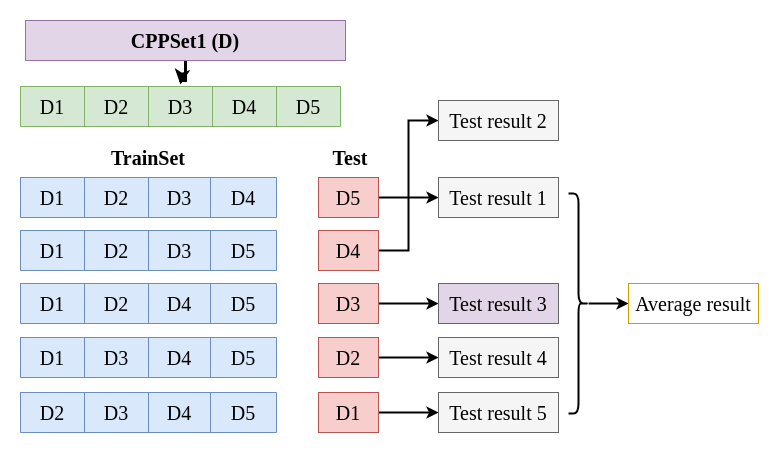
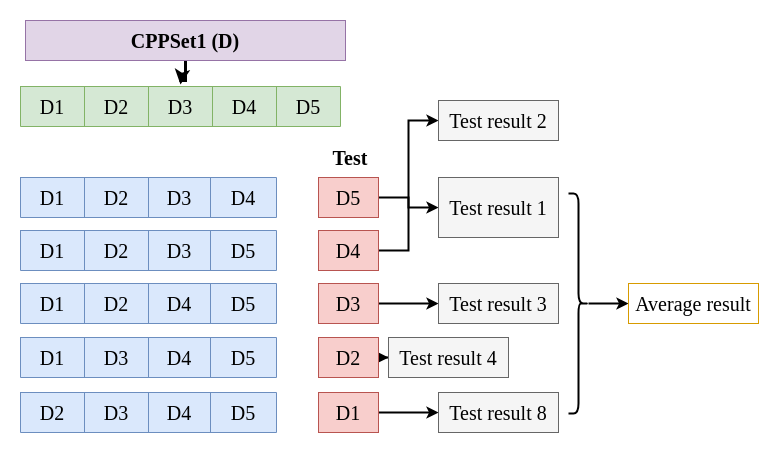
  <mxCell id="0" />
  <mxCell id="1" parent="0" />
  <mxCell id="2" style="edgeStyle=orthogonalEdgeStyle;rounded=0;orthogonalLoop=1;jettySize=auto;html=1;strokeWidth=3;" edge="1" parent="1" source="3"><mxGeometry relative="1" as="geometry"><mxPoint x="180" y="84" as="targetPoint" /></mxGeometry></mxCell>
  <mxCell id="3" value="CPPSet1 (D)" style="rounded=0;whiteSpace=wrap;html=1;fontSize=20;fontFamily=Times New Roman;fontStyle=1;fillColor=#e1d5e7;strokeColor=#9673a6;" vertex="1" parent="1"><mxGeometry x="25" y="20" width="320" height="40" as="geometry" /></mxCell>
  <mxCell id="4" value="" style="shape=table;startSize=0;container=1;collapsible=0;childLayout=tableLayout;fontSize=20;fontFamily=Times New Roman;fillColor=#d5e8d4;strokeColor=#82b366;" vertex="1" parent="1"><mxGeometry x="20" y="86" width="320" height="40" as="geometry" /></mxCell>
  <mxCell id="5" value="" style="shape=tableRow;horizontal=0;startSize=0;swimlaneHead=0;swimlaneBody=0;strokeColor=inherit;top=0;left=0;bottom=0;right=0;collapsible=0;dropTarget=0;fillColor=none;points=[[0,0.5],[1,0.5]];portConstraint=eastwest;fontSize=16;fontFamily=Times New Roman;" vertex="1" parent="4"><mxGeometry width="320" height="40" as="geometry" /></mxCell>
  <mxCell id="6" value="&lt;font style=&quot;font-size: 20px;&quot;&gt;D1&lt;/font&gt;" style="shape=partialRectangle;html=1;whiteSpace=wrap;connectable=0;strokeColor=inherit;overflow=hidden;fillColor=none;top=0;left=0;bottom=0;right=0;pointerEvents=1;fontSize=16;fontFamily=Times New Roman;" vertex="1" parent="5"><mxGeometry width="64" height="40" as="geometry"><mxRectangle width="64" height="40" as="alternateBounds" /></mxGeometry></mxCell>
  <mxCell id="7" value="&lt;font style=&quot;font-size: 20px;&quot;&gt;D2&lt;/font&gt;" style="shape=partialRectangle;html=1;whiteSpace=wrap;connectable=0;strokeColor=inherit;overflow=hidden;fillColor=none;top=0;left=0;bottom=0;right=0;pointerEvents=1;fontSize=16;fontFamily=Times New Roman;" vertex="1" parent="5"><mxGeometry x="64" width="64" height="40" as="geometry"><mxRectangle width="64" height="40" as="alternateBounds" /></mxGeometry></mxCell>
  <mxCell id="8" value="&lt;font style=&quot;font-size: 20px;&quot;&gt;D3&lt;/font&gt;" style="shape=partialRectangle;html=1;whiteSpace=wrap;connectable=0;strokeColor=inherit;overflow=hidden;fillColor=none;top=0;left=0;bottom=0;right=0;pointerEvents=1;fontSize=16;fontFamily=Times New Roman;" vertex="1" parent="5"><mxGeometry x="128" width="64" height="40" as="geometry"><mxRectangle width="64" height="40" as="alternateBounds" /></mxGeometry></mxCell>
  <mxCell id="9" value="&lt;font style=&quot;font-size: 20px;&quot;&gt;D4&lt;/font&gt;" style="shape=partialRectangle;html=1;whiteSpace=wrap;connectable=0;strokeColor=inherit;overflow=hidden;fillColor=none;top=0;left=0;bottom=0;right=0;pointerEvents=1;fontSize=16;fontFamily=Times New Roman;" vertex="1" parent="5"><mxGeometry x="192" width="64" height="40" as="geometry"><mxRectangle width="64" height="40" as="alternateBounds" /></mxGeometry></mxCell>
  <mxCell id="10" value="&lt;font style=&quot;font-size: 20px;&quot;&gt;D5&lt;/font&gt;" style="shape=partialRectangle;html=1;whiteSpace=wrap;connectable=0;strokeColor=inherit;overflow=hidden;fillColor=none;top=0;left=0;bottom=0;right=0;pointerEvents=1;fontSize=16;fontFamily=Times New Roman;" vertex="1" parent="5"><mxGeometry x="256" width="64" height="40" as="geometry"><mxRectangle width="64" height="40" as="alternateBounds" /></mxGeometry></mxCell>
  <mxCell id="11" value="" style="shape=table;startSize=0;container=1;collapsible=0;childLayout=tableLayout;fontSize=20;fontFamily=Times New Roman;fillColor=#dae8fc;strokeColor=#6c8ebf;" vertex="1" parent="1"><mxGeometry x="20" y="177" width="256" height="40" as="geometry" /></mxCell>
  <mxCell id="12" value="" style="shape=tableRow;horizontal=0;startSize=0;swimlaneHead=0;swimlaneBody=0;strokeColor=inherit;top=0;left=0;bottom=0;right=0;collapsible=0;dropTarget=0;fillColor=none;points=[[0,0.5],[1,0.5]];portConstraint=eastwest;fontSize=16;fontFamily=Times New Roman;" vertex="1" parent="11"><mxGeometry width="256" height="40" as="geometry" /></mxCell>
  <mxCell id="13" value="&lt;font style=&quot;font-size: 20px;&quot;&gt;D1&lt;/font&gt;" style="shape=partialRectangle;html=1;whiteSpace=wrap;connectable=0;strokeColor=inherit;overflow=hidden;fillColor=none;top=0;left=0;bottom=0;right=0;pointerEvents=1;fontSize=16;fontFamily=Times New Roman;" vertex="1" parent="12"><mxGeometry width="64" height="40" as="geometry"><mxRectangle width="64" height="40" as="alternateBounds" /></mxGeometry></mxCell>
  <mxCell id="14" value="&lt;font style=&quot;font-size: 20px;&quot;&gt;D2&lt;/font&gt;" style="shape=partialRectangle;html=1;whiteSpace=wrap;connectable=0;strokeColor=inherit;overflow=hidden;fillColor=none;top=0;left=0;bottom=0;right=0;pointerEvents=1;fontSize=16;fontFamily=Times New Roman;" vertex="1" parent="12"><mxGeometry x="64" width="64" height="40" as="geometry"><mxRectangle width="64" height="40" as="alternateBounds" /></mxGeometry></mxCell>
  <mxCell id="15" value="&lt;font style=&quot;font-size: 20px;&quot;&gt;D3&lt;/font&gt;" style="shape=partialRectangle;html=1;whiteSpace=wrap;connectable=0;strokeColor=inherit;overflow=hidden;fillColor=none;top=0;left=0;bottom=0;right=0;pointerEvents=1;fontSize=16;fontFamily=Times New Roman;" vertex="1" parent="12"><mxGeometry x="128" width="62" height="40" as="geometry"><mxRectangle width="62" height="40" as="alternateBounds" /></mxGeometry></mxCell>
  <mxCell id="16" value="&lt;font style=&quot;font-size: 20px;&quot;&gt;D4&lt;/font&gt;" style="shape=partialRectangle;html=1;whiteSpace=wrap;connectable=0;strokeColor=inherit;overflow=hidden;fillColor=none;top=0;left=0;bottom=0;right=0;pointerEvents=1;fontSize=16;fontFamily=Times New Roman;" vertex="1" parent="12"><mxGeometry x="190" width="66" height="40" as="geometry"><mxRectangle width="66" height="40" as="alternateBounds" /></mxGeometry></mxCell>
  <mxCell id="17" value="" style="edgeStyle=orthogonalEdgeStyle;rounded=0;orthogonalLoop=1;jettySize=auto;html=1;entryX=0;entryY=0.5;entryDx=0;entryDy=0;strokeWidth=2;" edge="1" parent="1" source="18" target="53"><mxGeometry relative="1" as="geometry" /></mxCell>
  <mxCell id="18" value="&lt;font style=&quot;font-size: 20px;&quot;&gt;D5&lt;/font&gt;" style="rounded=0;whiteSpace=wrap;html=1;fillColor=#f8cecc;strokeColor=#b85450;fontFamily=Times New Roman;" vertex="1" parent="1"><mxGeometry x="318" y="177" width="60" height="40" as="geometry" /></mxCell>
  <mxCell id="19" value="" style="shape=table;startSize=0;container=1;collapsible=0;childLayout=tableLayout;fontSize=20;fontFamily=Times New Roman;fillColor=#dae8fc;strokeColor=#6c8ebf;" vertex="1" parent="1"><mxGeometry x="20" y="230" width="256" height="40" as="geometry" /></mxCell>
  <mxCell id="20" value="" style="shape=tableRow;horizontal=0;startSize=0;swimlaneHead=0;swimlaneBody=0;strokeColor=inherit;top=0;left=0;bottom=0;right=0;collapsible=0;dropTarget=0;fillColor=none;points=[[0,0.5],[1,0.5]];portConstraint=eastwest;fontSize=16;fontFamily=Times New Roman;" vertex="1" parent="19"><mxGeometry width="256" height="40" as="geometry" /></mxCell>
  <mxCell id="21" value="&lt;font style=&quot;font-size: 20px;&quot;&gt;D1&lt;/font&gt;" style="shape=partialRectangle;html=1;whiteSpace=wrap;connectable=0;strokeColor=inherit;overflow=hidden;fillColor=none;top=0;left=0;bottom=0;right=0;pointerEvents=1;fontSize=16;fontFamily=Times New Roman;" vertex="1" parent="20"><mxGeometry width="64" height="40" as="geometry"><mxRectangle width="64" height="40" as="alternateBounds" /></mxGeometry></mxCell>
  <mxCell id="22" value="&lt;font style=&quot;font-size: 20px;&quot;&gt;D2&lt;/font&gt;" style="shape=partialRectangle;html=1;whiteSpace=wrap;connectable=0;strokeColor=inherit;overflow=hidden;fillColor=none;top=0;left=0;bottom=0;right=0;pointerEvents=1;fontSize=16;fontFamily=Times New Roman;" vertex="1" parent="20"><mxGeometry x="64" width="64" height="40" as="geometry"><mxRectangle width="64" height="40" as="alternateBounds" /></mxGeometry></mxCell>
  <mxCell id="23" value="&lt;font style=&quot;font-size: 20px;&quot;&gt;D3&lt;/font&gt;" style="shape=partialRectangle;html=1;whiteSpace=wrap;connectable=0;strokeColor=inherit;overflow=hidden;fillColor=none;top=0;left=0;bottom=0;right=0;pointerEvents=1;fontSize=16;fontFamily=Times New Roman;" vertex="1" parent="20"><mxGeometry x="128" width="62" height="40" as="geometry"><mxRectangle width="62" height="40" as="alternateBounds" /></mxGeometry></mxCell>
  <mxCell id="24" value="&lt;font style=&quot;font-size: 20px;&quot;&gt;D5&lt;/font&gt;" style="shape=partialRectangle;html=1;whiteSpace=wrap;connectable=0;strokeColor=inherit;overflow=hidden;fillColor=none;top=0;left=0;bottom=0;right=0;pointerEvents=1;fontSize=16;fontFamily=Times New Roman;" vertex="1" parent="20"><mxGeometry x="190" width="66" height="40" as="geometry"><mxRectangle width="66" height="40" as="alternateBounds" /></mxGeometry></mxCell>
  <mxCell id="25" value="" style="edgeStyle=orthogonalEdgeStyle;rounded=0;orthogonalLoop=1;jettySize=auto;html=1;entryX=0;entryY=0.5;entryDx=0;entryDy=0;strokeWidth=2;" edge="1" parent="1" source="26" target="54"><mxGeometry relative="1" as="geometry" /></mxCell>
  <mxCell id="26" value="&lt;font style=&quot;font-size: 20px;&quot;&gt;D4&lt;/font&gt;" style="rounded=0;whiteSpace=wrap;html=1;fillColor=#f8cecc;strokeColor=#b85450;fontFamily=Times New Roman;" vertex="1" parent="1"><mxGeometry x="318" y="230" width="60" height="40" as="geometry" /></mxCell>
  <mxCell id="27" value="" style="shape=table;startSize=0;container=1;collapsible=0;childLayout=tableLayout;fontSize=20;fontFamily=Times New Roman;fillColor=#dae8fc;strokeColor=#6c8ebf;" vertex="1" parent="1"><mxGeometry x="20" y="283" width="256" height="40" as="geometry" /></mxCell>
  <mxCell id="28" value="" style="shape=tableRow;horizontal=0;startSize=0;swimlaneHead=0;swimlaneBody=0;strokeColor=inherit;top=0;left=0;bottom=0;right=0;collapsible=0;dropTarget=0;fillColor=none;points=[[0,0.5],[1,0.5]];portConstraint=eastwest;fontSize=16;fontFamily=Times New Roman;" vertex="1" parent="27"><mxGeometry width="256" height="40" as="geometry" /></mxCell>
  <mxCell id="29" value="&lt;font style=&quot;font-size: 20px;&quot;&gt;D1&lt;/font&gt;" style="shape=partialRectangle;html=1;whiteSpace=wrap;connectable=0;strokeColor=inherit;overflow=hidden;fillColor=none;top=0;left=0;bottom=0;right=0;pointerEvents=1;fontSize=16;fontFamily=Times New Roman;" vertex="1" parent="28"><mxGeometry width="64" height="40" as="geometry"><mxRectangle width="64" height="40" as="alternateBounds" /></mxGeometry></mxCell>
  <mxCell id="30" value="&lt;font style=&quot;font-size: 20px;&quot;&gt;D2&lt;/font&gt;" style="shape=partialRectangle;html=1;whiteSpace=wrap;connectable=0;strokeColor=inherit;overflow=hidden;fillColor=none;top=0;left=0;bottom=0;right=0;pointerEvents=1;fontSize=16;fontFamily=Times New Roman;" vertex="1" parent="28"><mxGeometry x="64" width="64" height="40" as="geometry"><mxRectangle width="64" height="40" as="alternateBounds" /></mxGeometry></mxCell>
  <mxCell id="31" value="&lt;font style=&quot;font-size: 20px;&quot;&gt;D4&lt;/font&gt;" style="shape=partialRectangle;html=1;whiteSpace=wrap;connectable=0;strokeColor=inherit;overflow=hidden;fillColor=none;top=0;left=0;bottom=0;right=0;pointerEvents=1;fontSize=16;fontFamily=Times New Roman;" vertex="1" parent="28"><mxGeometry x="128" width="62" height="40" as="geometry"><mxRectangle width="62" height="40" as="alternateBounds" /></mxGeometry></mxCell>
  <mxCell id="32" value="&lt;font style=&quot;font-size: 20px;&quot;&gt;D5&lt;/font&gt;" style="shape=partialRectangle;html=1;whiteSpace=wrap;connectable=0;strokeColor=inherit;overflow=hidden;fillColor=none;top=0;left=0;bottom=0;right=0;pointerEvents=1;fontSize=16;fontFamily=Times New Roman;" vertex="1" parent="28"><mxGeometry x="190" width="66" height="40" as="geometry"><mxRectangle width="66" height="40" as="alternateBounds" /></mxGeometry></mxCell>
  <mxCell id="33" value="" style="shape=table;startSize=0;container=1;collapsible=0;childLayout=tableLayout;fontSize=20;fontFamily=Times New Roman;fillColor=#dae8fc;strokeColor=#6c8ebf;" vertex="1" parent="1"><mxGeometry x="20" y="337" width="256" height="40" as="geometry" /></mxCell>
  <mxCell id="34" value="" style="shape=tableRow;horizontal=0;startSize=0;swimlaneHead=0;swimlaneBody=0;strokeColor=inherit;top=0;left=0;bottom=0;right=0;collapsible=0;dropTarget=0;fillColor=none;points=[[0,0.5],[1,0.5]];portConstraint=eastwest;fontSize=16;fontFamily=Times New Roman;" vertex="1" parent="33"><mxGeometry width="256" height="40" as="geometry" /></mxCell>
  <mxCell id="35" value="&lt;font style=&quot;font-size: 20px;&quot;&gt;D1&lt;/font&gt;" style="shape=partialRectangle;html=1;whiteSpace=wrap;connectable=0;strokeColor=inherit;overflow=hidden;fillColor=none;top=0;left=0;bottom=0;right=0;pointerEvents=1;fontSize=16;fontFamily=Times New Roman;" vertex="1" parent="34"><mxGeometry width="64" height="40" as="geometry"><mxRectangle width="64" height="40" as="alternateBounds" /></mxGeometry></mxCell>
  <mxCell id="36" value="&lt;font style=&quot;font-size: 20px;&quot;&gt;D3&lt;/font&gt;" style="shape=partialRectangle;html=1;whiteSpace=wrap;connectable=0;strokeColor=inherit;overflow=hidden;fillColor=none;top=0;left=0;bottom=0;right=0;pointerEvents=1;fontSize=16;fontFamily=Times New Roman;" vertex="1" parent="34"><mxGeometry x="64" width="64" height="40" as="geometry"><mxRectangle width="64" height="40" as="alternateBounds" /></mxGeometry></mxCell>
  <mxCell id="37" value="&lt;font style=&quot;font-size: 20px;&quot;&gt;D4&lt;/font&gt;" style="shape=partialRectangle;html=1;whiteSpace=wrap;connectable=0;strokeColor=inherit;overflow=hidden;fillColor=none;top=0;left=0;bottom=0;right=0;pointerEvents=1;fontSize=16;fontFamily=Times New Roman;" vertex="1" parent="34"><mxGeometry x="128" width="62" height="40" as="geometry"><mxRectangle width="62" height="40" as="alternateBounds" /></mxGeometry></mxCell>
  <mxCell id="38" value="&lt;font style=&quot;font-size: 20px;&quot;&gt;D5&lt;/font&gt;" style="shape=partialRectangle;html=1;whiteSpace=wrap;connectable=0;strokeColor=inherit;overflow=hidden;fillColor=none;top=0;left=0;bottom=0;right=0;pointerEvents=1;fontSize=16;fontFamily=Times New Roman;" vertex="1" parent="34"><mxGeometry x="190" width="66" height="40" as="geometry"><mxRectangle width="66" height="40" as="alternateBounds" /></mxGeometry></mxCell>
  <mxCell id="39" value="" style="shape=table;startSize=0;container=1;collapsible=0;childLayout=tableLayout;fontSize=20;fontFamily=Times New Roman;fillColor=#dae8fc;strokeColor=#6c8ebf;" vertex="1" parent="1"><mxGeometry x="20" y="392" width="256" height="40" as="geometry" /></mxCell>
  <mxCell id="40" value="" style="shape=tableRow;horizontal=0;startSize=0;swimlaneHead=0;swimlaneBody=0;strokeColor=inherit;top=0;left=0;bottom=0;right=0;collapsible=0;dropTarget=0;fillColor=none;points=[[0,0.5],[1,0.5]];portConstraint=eastwest;fontSize=16;fontFamily=Times New Roman;" vertex="1" parent="39"><mxGeometry width="256" height="40" as="geometry" /></mxCell>
  <mxCell id="41" value="&lt;font style=&quot;font-size: 20px;&quot;&gt;D2&lt;/font&gt;" style="shape=partialRectangle;html=1;whiteSpace=wrap;connectable=0;strokeColor=inherit;overflow=hidden;fillColor=none;top=0;left=0;bottom=0;right=0;pointerEvents=1;fontSize=16;fontFamily=Times New Roman;" vertex="1" parent="40"><mxGeometry width="64" height="40" as="geometry"><mxRectangle width="64" height="40" as="alternateBounds" /></mxGeometry></mxCell>
  <mxCell id="42" value="&lt;font style=&quot;font-size: 20px;&quot;&gt;D3&lt;/font&gt;" style="shape=partialRectangle;html=1;whiteSpace=wrap;connectable=0;strokeColor=inherit;overflow=hidden;fillColor=none;top=0;left=0;bottom=0;right=0;pointerEvents=1;fontSize=16;fontFamily=Times New Roman;" vertex="1" parent="40"><mxGeometry x="64" width="64" height="40" as="geometry"><mxRectangle width="64" height="40" as="alternateBounds" /></mxGeometry></mxCell>
  <mxCell id="43" value="&lt;font style=&quot;font-size: 20px;&quot;&gt;D4&lt;/font&gt;" style="shape=partialRectangle;html=1;whiteSpace=wrap;connectable=0;strokeColor=inherit;overflow=hidden;fillColor=none;top=0;left=0;bottom=0;right=0;pointerEvents=1;fontSize=16;fontFamily=Times New Roman;" vertex="1" parent="40"><mxGeometry x="128" width="62" height="40" as="geometry"><mxRectangle width="62" height="40" as="alternateBounds" /></mxGeometry></mxCell>
  <mxCell id="44" value="&lt;font style=&quot;font-size: 20px;&quot;&gt;D5&lt;/font&gt;" style="shape=partialRectangle;html=1;whiteSpace=wrap;connectable=0;strokeColor=inherit;overflow=hidden;fillColor=none;top=0;left=0;bottom=0;right=0;pointerEvents=1;fontSize=16;fontFamily=Times New Roman;" vertex="1" parent="40"><mxGeometry x="190" width="66" height="40" as="geometry"><mxRectangle width="66" height="40" as="alternateBounds" /></mxGeometry></mxCell>
  <mxCell id="45" style="edgeStyle=orthogonalEdgeStyle;rounded=0;orthogonalLoop=1;jettySize=auto;html=1;entryX=0;entryY=0.5;entryDx=0;entryDy=0;strokeWidth=2;" edge="1" parent="1" source="46" target="55"><mxGeometry relative="1" as="geometry" /></mxCell>
  <mxCell id="46" value="&lt;font style=&quot;font-size: 20px;&quot;&gt;D3&lt;/font&gt;" style="rounded=0;whiteSpace=wrap;html=1;fillColor=#f8cecc;strokeColor=#b85450;fontFamily=Times New Roman;" vertex="1" parent="1"><mxGeometry x="318" y="283" width="60" height="40" as="geometry" /></mxCell>
  <mxCell id="47" style="edgeStyle=orthogonalEdgeStyle;rounded=0;orthogonalLoop=1;jettySize=auto;html=1;entryX=0;entryY=0.5;entryDx=0;entryDy=0;strokeWidth=2;" edge="1" parent="1" source="48" target="56"><mxGeometry relative="1" as="geometry" /></mxCell>
  <mxCell id="48" value="&lt;font style=&quot;font-size: 20px;&quot;&gt;D2&lt;/font&gt;" style="rounded=0;whiteSpace=wrap;html=1;fillColor=#f8cecc;strokeColor=#b85450;fontFamily=Times New Roman;" vertex="1" parent="1"><mxGeometry x="318" y="337" width="60" height="40" as="geometry" /></mxCell>
  <mxCell id="49" style="edgeStyle=orthogonalEdgeStyle;rounded=0;orthogonalLoop=1;jettySize=auto;html=1;entryX=0;entryY=0.5;entryDx=0;entryDy=0;strokeWidth=2;" edge="1" parent="1" source="50" target="57"><mxGeometry relative="1" as="geometry" /></mxCell>
  <mxCell id="50" value="&lt;font style=&quot;font-size: 20px;&quot;&gt;D1&lt;/font&gt;" style="rounded=0;whiteSpace=wrap;html=1;fillColor=#f8cecc;strokeColor=#b85450;fontFamily=Times New Roman;" vertex="1" parent="1"><mxGeometry x="318" y="392" width="60" height="40" as="geometry" /></mxCell>
- <mxCell id="51" value="TrainSet" style="text;html=1;align=center;verticalAlign=middle;whiteSpace=wrap;rounded=0;fontFamily=Times New Roman;fontSize=20;fontStyle=1" vertex="1" parent="1"><mxGeometry x="103" y="137" width="90" height="40" as="geometry" /></mxCell>
  <mxCell id="52" value="Test" style="text;html=1;align=center;verticalAlign=middle;whiteSpace=wrap;rounded=0;fontFamily=Times New Roman;fontSize=20;fontStyle=1" vertex="1" parent="1"><mxGeometry x="305" y="137" width="90" height="40" as="geometry" /></mxCell>
- <mxCell id="53" value="&lt;span style=&quot;font-family: &amp;quot;Times New Roman&amp;quot;; font-size: 20px;&quot;&gt;Test result 1&lt;/span&gt;" style="rounded=0;whiteSpace=wrap;html=1;fillColor=#f5f5f5;fontColor=#000000;strokeColor=#666666;" vertex="1" parent="1"><mxGeometry x="438" y="177" width="120" height="40" as="geometry" /></mxCell>
+ <mxCell id="53" value="&lt;span style=&quot;font-family: &amp;quot;Times New Roman&amp;quot;; font-size: 20px;&quot;&gt;Test result 1&lt;/span&gt;" style="rounded=0;whiteSpace=wrap;html=1;fillColor=#f5f5f5;fontColor=#000000;strokeColor=#666666;" vertex="1" parent="1"><mxGeometry x="438" y="177" width="120" height="60" as="geometry" /></mxCell>
  <mxCell id="54" value="&lt;span style=&quot;font-family: &amp;quot;Times New Roman&amp;quot;; font-size: 20px;&quot;&gt;Test result 2&lt;/span&gt;" style="rounded=0;whiteSpace=wrap;html=1;fillColor=#f5f5f5;fontColor=#000000;strokeColor=#666666;" vertex="1" parent="1"><mxGeometry x="438" y="100" width="120" height="40" as="geometry" /></mxCell>
- <mxCell id="55" value="&lt;span style=&quot;font-family: &amp;quot;Times New Roman&amp;quot;; font-size: 20px;&quot;&gt;Test result 3&lt;/span&gt;" style="rounded=0;whiteSpace=wrap;html=1;fillColor=#e1d5e7;fontColor=#000000;strokeColor=#666666;" vertex="1" parent="1"><mxGeometry x="438" y="283" width="120" height="40" as="geometry" /></mxCell>
- <mxCell id="56" value="&lt;span style=&quot;font-family: &amp;quot;Times New Roman&amp;quot;; font-size: 20px;&quot;&gt;Test result 4&lt;/span&gt;" style="rounded=0;whiteSpace=wrap;html=1;fillColor=#f5f5f5;fontColor=#000000;strokeColor=#666666;" vertex="1" parent="1"><mxGeometry x="438" y="337" width="120" height="40" as="geometry" /></mxCell>
- <mxCell id="57" value="&lt;span style=&quot;font-family: &amp;quot;Times New Roman&amp;quot;; font-size: 20px;&quot;&gt;Test result 5&lt;/span&gt;" style="rounded=0;whiteSpace=wrap;html=1;fillColor=#f5f5f5;fontColor=#000000;strokeColor=#666666;" vertex="1" parent="1"><mxGeometry x="438" y="392" width="120" height="40" as="geometry" /></mxCell>
+ <mxCell id="55" value="&lt;span style=&quot;font-family: &amp;quot;Times New Roman&amp;quot;; font-size: 20px;&quot;&gt;Test result 3&lt;/span&gt;" style="rounded=0;whiteSpace=wrap;html=1;fillColor=#f5f5f5;fontColor=#000000;strokeColor=#666666;" vertex="1" parent="1"><mxGeometry x="438" y="283" width="120" height="40" as="geometry" /></mxCell>
+ <mxCell id="56" value="&lt;span style=&quot;font-family: &amp;quot;Times New Roman&amp;quot;; font-size: 20px;&quot;&gt;Test result 4&lt;/span&gt;" style="rounded=0;whiteSpace=wrap;html=1;fillColor=#f5f5f5;fontColor=#000000;strokeColor=#666666;" vertex="1" parent="1"><mxGeometry x="388" y="337" width="120" height="40" as="geometry" /></mxCell>
+ <mxCell id="57" value="&lt;span style=&quot;font-family: &amp;quot;Times New Roman&amp;quot;; font-size: 20px;&quot;&gt;Test result 8&lt;/span&gt;" style="rounded=0;whiteSpace=wrap;html=1;fillColor=#f5f5f5;fontColor=#000000;strokeColor=#666666;" vertex="1" parent="1"><mxGeometry x="438" y="392" width="120" height="40" as="geometry" /></mxCell>
  <mxCell id="58" value="" style="edgeStyle=orthogonalEdgeStyle;rounded=0;orthogonalLoop=1;jettySize=auto;html=1;strokeWidth=2;" edge="1" parent="1" source="59" target="60"><mxGeometry relative="1" as="geometry" /></mxCell>
  <mxCell id="59" value="" style="shape=curlyBracket;whiteSpace=wrap;html=1;rounded=1;flipH=1;labelPosition=right;verticalLabelPosition=middle;align=left;verticalAlign=middle;strokeWidth=2;" vertex="1" parent="1"><mxGeometry x="568" y="193" width="20" height="220" as="geometry" /></mxCell>
  <mxCell id="60" value="Average result" style="rounded=0;whiteSpace=wrap;html=1;fontSize=20;fontFamily=Times New Roman;fillColor=#ffffff;strokeColor=#d79b00;" vertex="1" parent="1"><mxGeometry x="628" y="283" width="130" height="40" as="geometry" /></mxCell>
